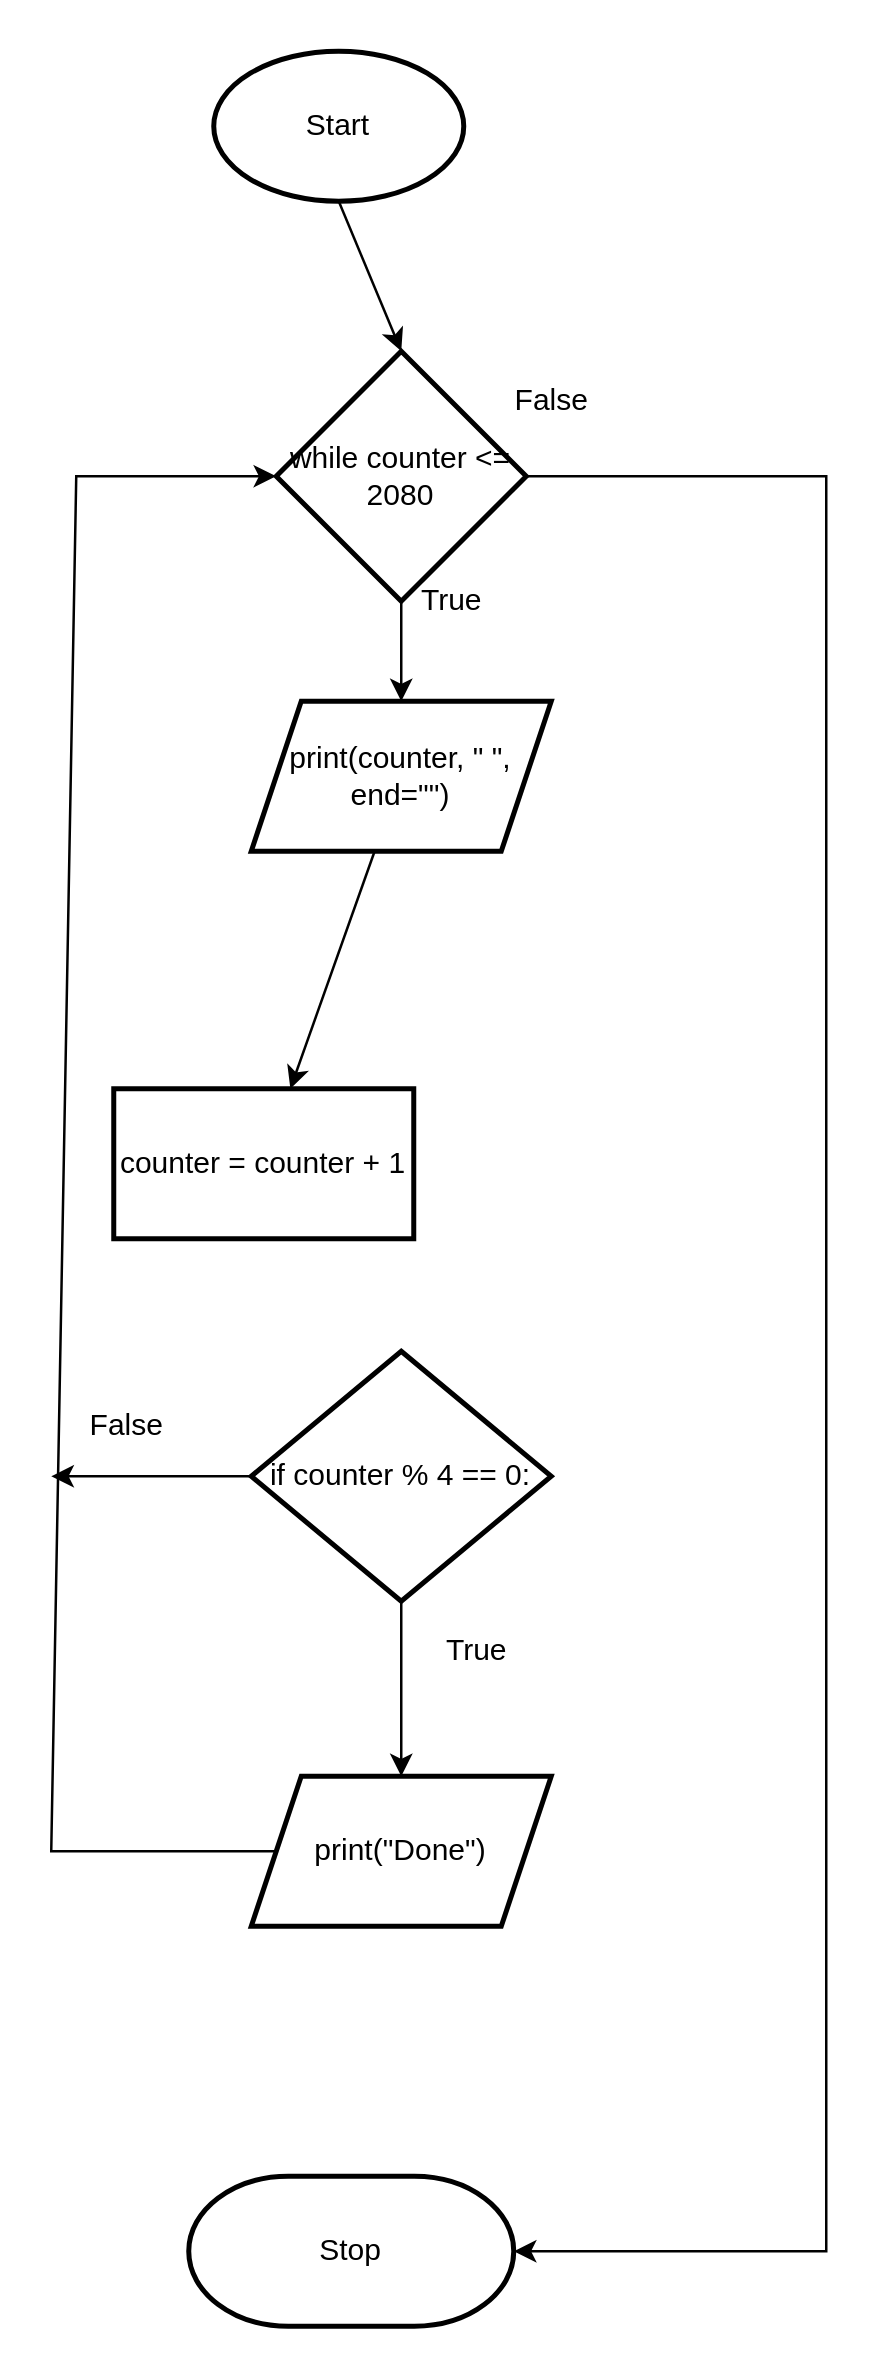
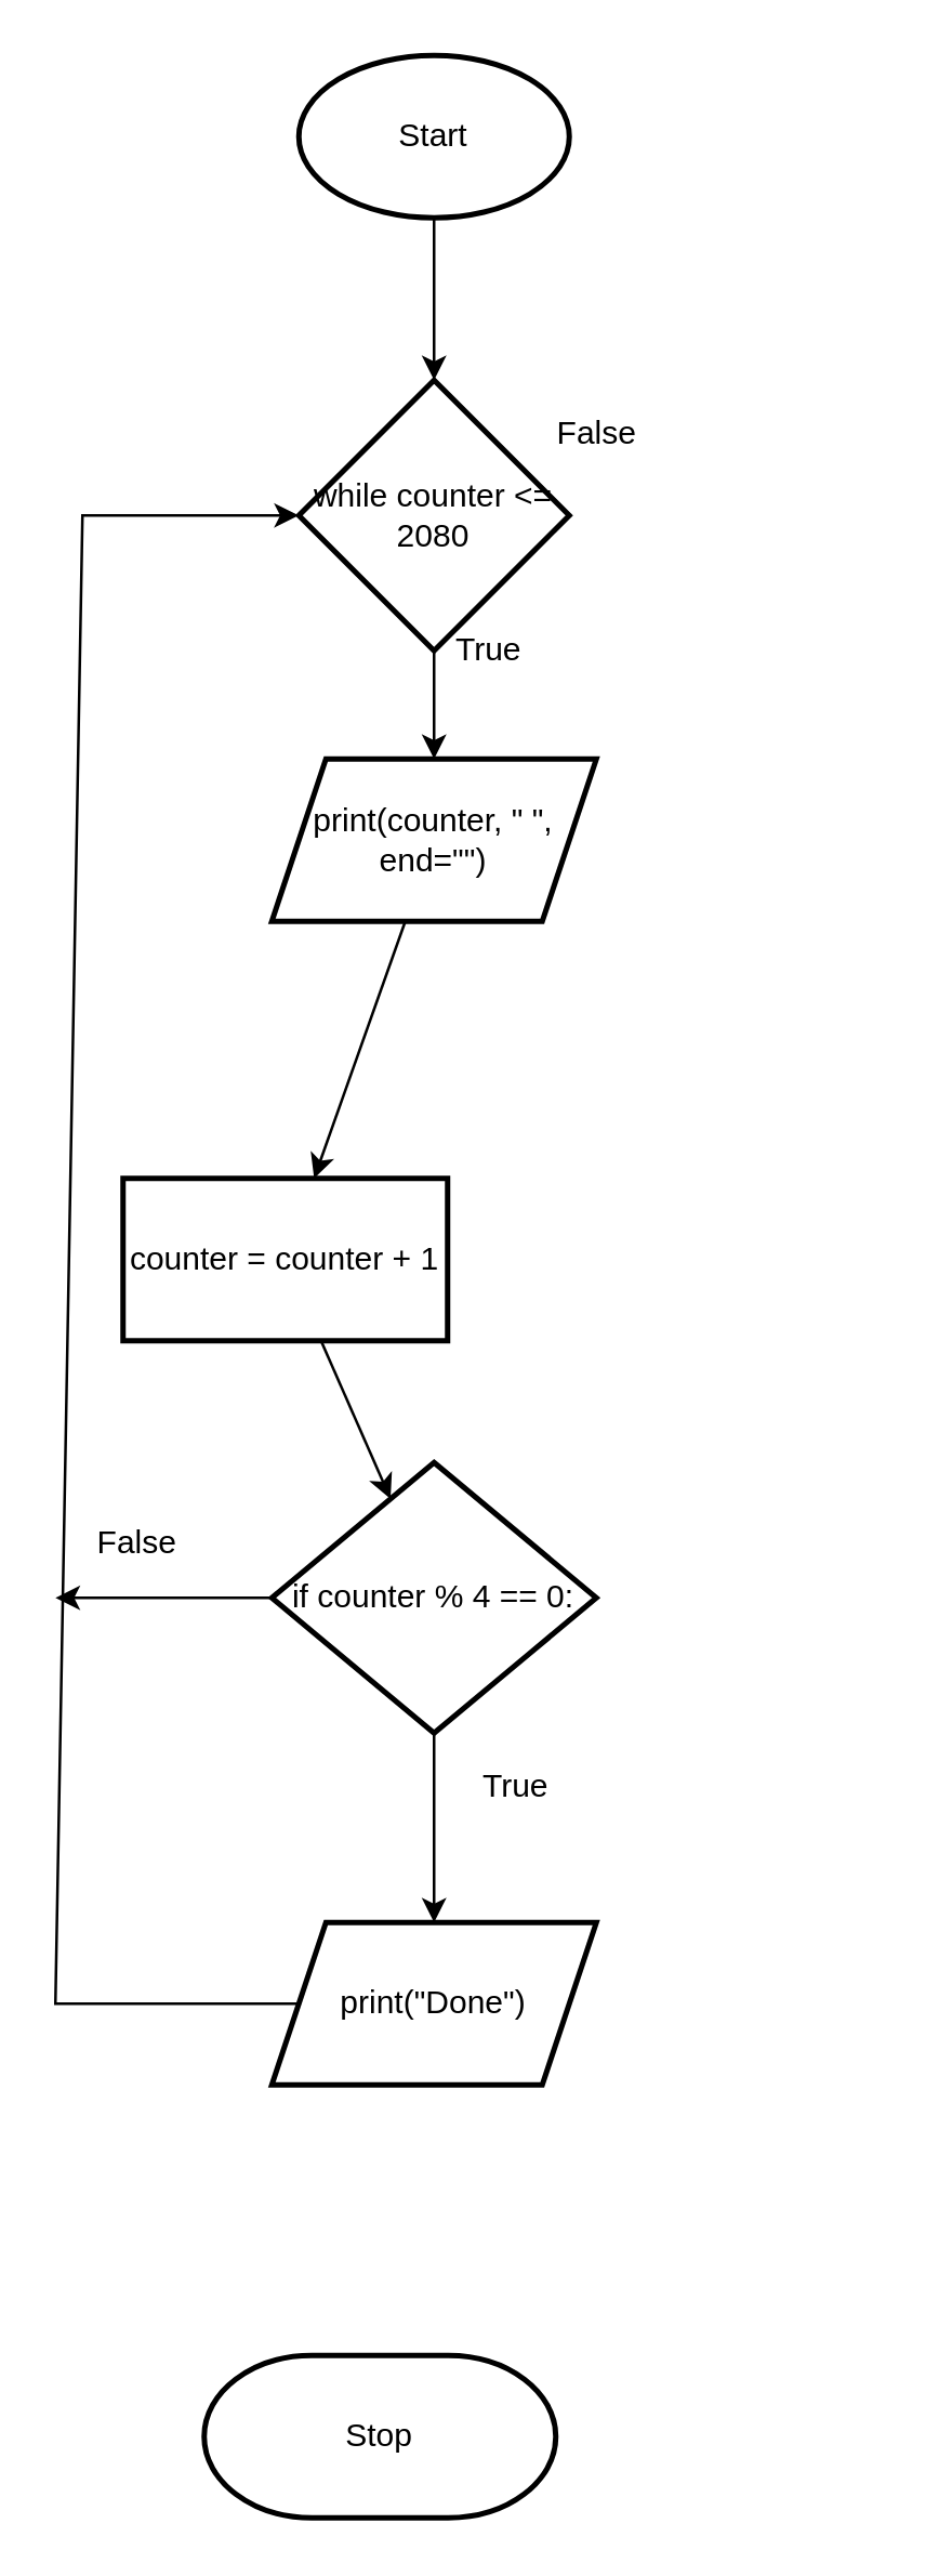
  <mxCell id="0" />
  <mxCell id="1" parent="0" />
  <mxCell id="2" style="edgeStyle=none;html=1;exitX=0.5;exitY=1;exitDx=0;exitDy=0;exitPerimeter=0;entryX=0.5;entryY=0;entryDx=0;entryDy=0;" parent="1" source="3" edge="1"><mxGeometry relative="1" as="geometry"><mxPoint x="160" y="140" as="targetPoint" /></mxGeometry></mxCell>
- <mxCell id="3" value="Start" style="strokeWidth=2;html=1;shape=mxgraph.flowchart.start_1;whiteSpace=wrap;" parent="1" vertex="1"><mxGeometry x="85" y="20" width="100" height="60" as="geometry" /></mxCell>
+ <mxCell id="3" value="Start" style="strokeWidth=2;html=1;shape=mxgraph.flowchart.start_1;whiteSpace=wrap;" parent="1" vertex="1"><mxGeometry x="110" y="20" width="100" height="60" as="geometry" /></mxCell>
  <mxCell id="4" value="Stop" style="strokeWidth=2;html=1;shape=mxgraph.flowchart.terminator;whiteSpace=wrap;" parent="1" vertex="1"><mxGeometry x="75" y="870" width="130" height="60" as="geometry" /></mxCell>
  <mxCell id="5" value="" style="edgeStyle=none;html=1;" edge="1" parent="1" source="7" target="9"><mxGeometry relative="1" as="geometry" /></mxCell>
- <mxCell id="6" style="edgeStyle=none;html=1;entryX=1;entryY=0.5;entryDx=0;entryDy=0;entryPerimeter=0;rounded=0;" edge="1" parent="1" source="7" target="4"><mxGeometry relative="1" as="geometry"><mxPoint x="350" y="871" as="targetPoint" /><Array as="points"><mxPoint x="330" y="190" /><mxPoint x="330" y="900" /></Array></mxGeometry></mxCell>
  <mxCell id="7" value="while counter &amp;lt;= 2080" style="strokeWidth=2;html=1;shape=mxgraph.flowchart.decision;whiteSpace=wrap;" vertex="1" parent="1"><mxGeometry x="110" y="140" width="100" height="100" as="geometry" /></mxCell>
  <mxCell id="8" value="" style="edgeStyle=none;html=1;" edge="1" parent="1" source="9" target="11"><mxGeometry relative="1" as="geometry" /></mxCell>
  <mxCell id="9" value="print(counter, &quot; &quot;, end=&quot;&quot;)" style="shape=parallelogram;perimeter=parallelogramPerimeter;whiteSpace=wrap;html=1;fixedSize=1;strokeWidth=2;" vertex="1" parent="1"><mxGeometry x="100" y="280" width="120" height="60" as="geometry" /></mxCell>
+ <mxCell id="10" value="" style="edgeStyle=none;html=1;" edge="1" parent="1" source="11" target="14"><mxGeometry relative="1" as="geometry" /></mxCell>
  <mxCell id="11" value="counter = counter + 1" style="whiteSpace=wrap;html=1;strokeWidth=2;" vertex="1" parent="1"><mxGeometry x="45" y="435" width="120" height="60" as="geometry" /></mxCell>
  <mxCell id="12" value="" style="edgeStyle=none;html=1;" edge="1" parent="1" source="14" target="16"><mxGeometry relative="1" as="geometry" /></mxCell>
  <mxCell id="13" style="edgeStyle=none;rounded=0;html=1;" edge="1" parent="1" source="14"><mxGeometry relative="1" as="geometry"><mxPoint x="20" y="590" as="targetPoint" /></mxGeometry></mxCell>
  <mxCell id="14" value="if counter % 4 == 0:" style="rhombus;whiteSpace=wrap;html=1;strokeWidth=2;" vertex="1" parent="1"><mxGeometry x="100" y="540" width="120" height="100" as="geometry" /></mxCell>
  <mxCell id="15" style="edgeStyle=none;rounded=0;html=1;exitX=0;exitY=0.5;exitDx=0;exitDy=0;entryX=0;entryY=0.5;entryDx=0;entryDy=0;entryPerimeter=0;" edge="1" parent="1" source="16" target="7"><mxGeometry relative="1" as="geometry"><mxPoint x="30" y="500" as="targetPoint" /><Array as="points"><mxPoint x="20" y="740" /><mxPoint x="30" y="190" /></Array></mxGeometry></mxCell>
  <mxCell id="16" value="print(&quot;Done&quot;)" style="shape=parallelogram;perimeter=parallelogramPerimeter;whiteSpace=wrap;html=1;fixedSize=1;strokeWidth=2;" vertex="1" parent="1"><mxGeometry x="100" y="710" width="120" height="60" as="geometry" /></mxCell>
  <mxCell id="17" value="True" style="text;html=1;align=center;verticalAlign=middle;resizable=0;points=[];autosize=1;strokeColor=none;fillColor=none;" vertex="1" parent="1"><mxGeometry x="170" y="650" width="40" height="20" as="geometry" /></mxCell>
  <mxCell id="18" value="True" style="text;html=1;align=center;verticalAlign=middle;resizable=0;points=[];autosize=1;strokeColor=none;fillColor=none;" vertex="1" parent="1"><mxGeometry x="160" y="230" width="40" height="20" as="geometry" /></mxCell>
  <mxCell id="19" value="False" style="text;html=1;align=center;verticalAlign=middle;resizable=0;points=[];autosize=1;strokeColor=none;fillColor=none;" vertex="1" parent="1"><mxGeometry x="25" y="560" width="50" height="20" as="geometry" /></mxCell>
  <mxCell id="20" value="False" style="text;html=1;align=center;verticalAlign=middle;resizable=0;points=[];autosize=1;strokeColor=none;fillColor=none;" vertex="1" parent="1"><mxGeometry x="195" y="150" width="50" height="20" as="geometry" /></mxCell>
